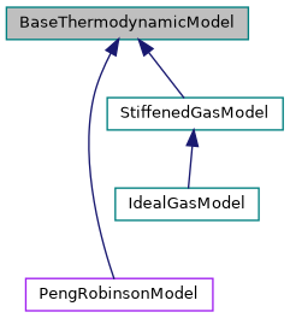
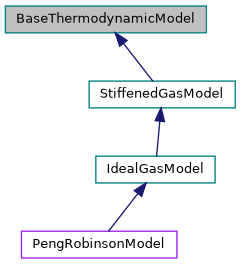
  digraph {
    fontname="DejaVu Sans"
    node [color=teal fillcolor=white fontname="DejaVu Sans" fontsize=10 shape=record style=filled]
    edge [color=midnightblue dir=back fontname="DejaVu Sans" fontsize=10 labelfontname=Helvetica labelfontsize=10 style=solid]
    n1 [fillcolor=grey75 fontcolor=black height=0.2 label=BaseThermodynamicModel width=0.4]
    n2 [color=purple height=0.2 label=PengRobinsonModel width=0.4]
    n3 [height=0.2 label=StiffenedGasModel width=0.4]
    n4 [height=0.2 label=IdealGasModel width=0.4]
-   n1 -> n2
+   n4 -> n2
    n1 -> n3
    n3 -> n4
  }
